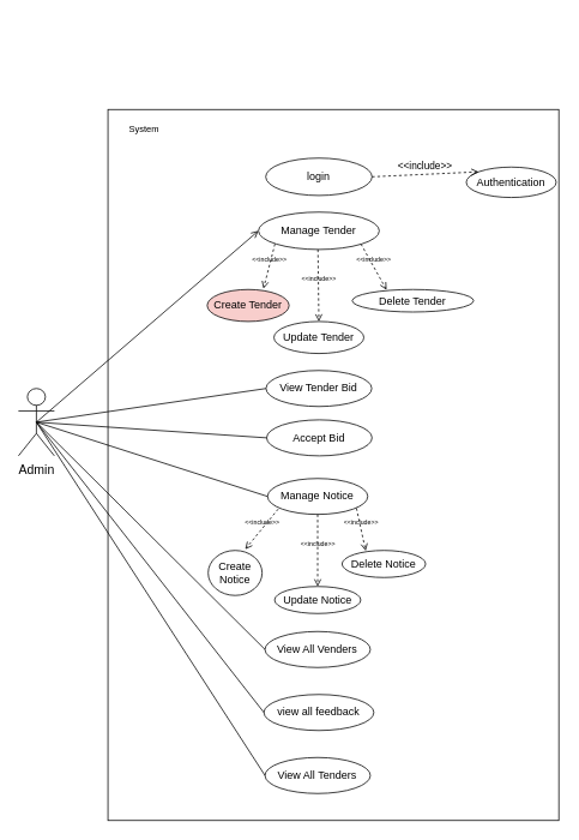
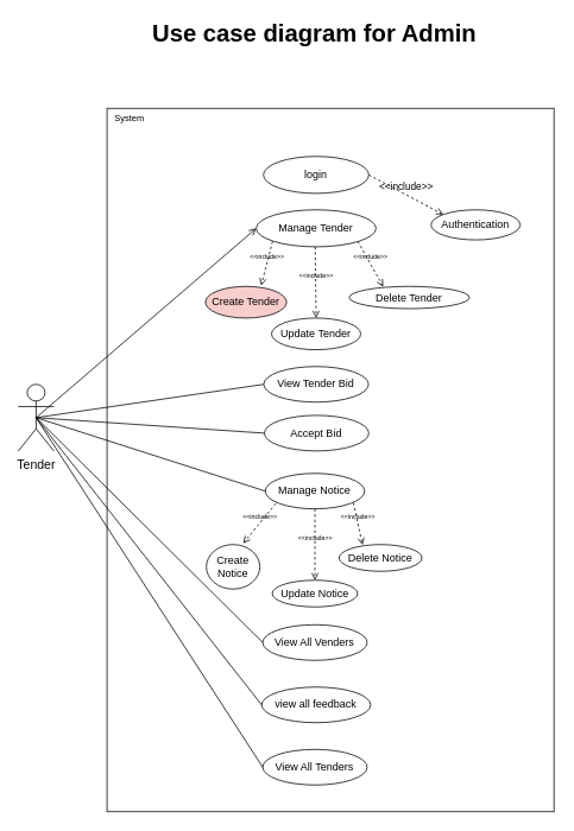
  <mxCell id="0" />
  <mxCell id="1" parent="0" />
- <mxCell id="3" value="&lt;font style=&quot;font-size: 14px;&quot;&gt;Admin&lt;/font&gt;" style="shape=umlActor;verticalLabelPosition=bottom;verticalAlign=top;html=1;outlineConnect=0;container=0;" parent="1" vertex="1"><mxGeometry x="20" y="431" width="40" height="74.85" as="geometry" /></mxCell>
+ <mxCell id="2" value="&lt;font style=&quot;font-size: 27px;&quot;&gt;&lt;b style=&quot;font-size: 27px;&quot;&gt;Use case diagram for Admin&lt;/b&gt;&lt;/font&gt;" style="text;html=1;strokeColor=none;fillColor=none;align=center;verticalAlign=middle;whiteSpace=wrap;rounded=0;container=0;fontSize=27;" parent="1" vertex="1"><mxGeometry x="95.316" y="20.997" width="515.064" height="33.643" as="geometry" /></mxCell>
+ <mxCell id="3" value="&lt;font style=&quot;font-size: 14px;&quot;&gt;Tender&lt;/font&gt;" style="shape=umlActor;verticalLabelPosition=bottom;verticalAlign=top;html=1;outlineConnect=0;container=0;" parent="1" vertex="1"><mxGeometry x="20" y="431" width="40" height="74.85" as="geometry" /></mxCell>
  <mxCell id="4" value="" style="rounded=0;whiteSpace=wrap;html=1;fillColor=none;" parent="1" vertex="1"><mxGeometry x="119.59" y="121" width="501.47" height="790" as="geometry" /></mxCell>
  <mxCell id="5" value="login" style="ellipse;whiteSpace=wrap;html=1;container=0;" parent="1" vertex="1"><mxGeometry x="295.07" y="175" width="118.24" height="41.56" as="geometry" /></mxCell>
  <mxCell id="6" value="View Tender Bid" style="ellipse;whiteSpace=wrap;html=1;container=0;" parent="1" vertex="1"><mxGeometry x="295.39" y="411" width="117.6" height="40" as="geometry" /></mxCell>
  <mxCell id="7" value="Accept Bid" style="ellipse;whiteSpace=wrap;html=1;container=0;" parent="1" vertex="1"><mxGeometry x="296.13" y="465.85" width="117.18" height="40" as="geometry" /></mxCell>
  <mxCell id="8" value="Manage Notice" style="ellipse;whiteSpace=wrap;html=1;container=0;" parent="1" vertex="1"><mxGeometry x="297.14" y="531" width="111.42" height="39.86" as="geometry" /></mxCell>
  <mxCell id="9" value="view all feedback" style="ellipse;whiteSpace=wrap;html=1;container=0;" parent="1" vertex="1"><mxGeometry x="293.06" y="771" width="122.27" height="40" as="geometry" /></mxCell>
- <mxCell id="10" value="Authentication" style="ellipse;whiteSpace=wrap;html=1;" parent="1" vertex="1"><mxGeometry x="518.14" y="185" width="100" height="33.76" as="geometry" /></mxCell>
+ <mxCell id="10" value="Authentication" style="ellipse;whiteSpace=wrap;html=1;" parent="1" vertex="1"><mxGeometry x="483.14" y="235" width="100" height="33.76" as="geometry" /></mxCell>
  <mxCell id="11" value="&amp;lt;&amp;lt;include&amp;gt;&amp;gt;" style="html=1;verticalAlign=bottom;labelBackgroundColor=none;endArrow=open;endFill=0;dashed=1;rounded=0;entryX=0;entryY=0;entryDx=0;entryDy=0;exitX=1;exitY=0.5;exitDx=0;exitDy=0;" parent="1" source="5" target="10" edge="1"><mxGeometry width="160" relative="1" as="geometry"><mxPoint x="431.5" y="185.005" as="sourcePoint" /><mxPoint x="531.561" y="251.41" as="targetPoint" /></mxGeometry></mxCell>
  <mxCell id="12" value="Manage Tender" style="ellipse;whiteSpace=wrap;html=1;container=0;" parent="1" vertex="1"><mxGeometry x="287.01" y="235" width="134.36" height="41.56" as="geometry" /></mxCell>
  <mxCell id="13" value="Create Tender" style="ellipse;whiteSpace=wrap;html=1;container=0;fillColor=#f8cecc;" parent="1" vertex="1"><mxGeometry x="230" y="321" width="91.05" height="35.56" as="geometry" /></mxCell>
  <mxCell id="14" value="Update Tender" style="ellipse;whiteSpace=wrap;html=1;container=0;" parent="1" vertex="1"><mxGeometry x="304.19" y="356.56" width="100" height="35.56" as="geometry" /></mxCell>
  <mxCell id="15" value="Delete Tender" style="ellipse;whiteSpace=wrap;html=1;container=0;" parent="1" vertex="1"><mxGeometry x="391.28" y="321" width="135" height="25" as="geometry" /></mxCell>
  <mxCell id="16" value="&lt;font style=&quot;font-size: 7px;&quot;&gt;&amp;lt;&amp;lt;include&amp;gt;&amp;gt;&lt;/font&gt;" style="html=1;verticalAlign=bottom;labelBackgroundColor=none;endArrow=open;endFill=0;dashed=1;rounded=0;entryX=0.687;entryY=-0.026;entryDx=0;entryDy=0;exitX=0;exitY=1;exitDx=0;exitDy=0;entryPerimeter=0;" parent="1" target="13" edge="1"><mxGeometry width="160" relative="1" as="geometry"><mxPoint x="305.33" y="270.378" as="sourcePoint" /><mxPoint x="412.621" y="305" as="targetPoint" /></mxGeometry></mxCell>
  <mxCell id="17" value="&lt;font style=&quot;font-size: 7px;&quot;&gt;&amp;lt;&amp;lt;include&amp;gt;&amp;gt;&lt;/font&gt;" style="html=1;verticalAlign=bottom;labelBackgroundColor=none;endArrow=open;endFill=0;dashed=1;rounded=0;entryX=0.5;entryY=0;entryDx=0;entryDy=0;exitX=0.5;exitY=1;exitDx=0;exitDy=0;" parent="1" target="14" edge="1"><mxGeometry width="160" relative="1" as="geometry"><mxPoint x="353.14" y="276.56" as="sourcePoint" /><mxPoint x="279.75" y="313.919" as="targetPoint" /></mxGeometry></mxCell>
  <mxCell id="18" value="&lt;font style=&quot;font-size: 7px;&quot;&gt;&amp;lt;&amp;lt;include&amp;gt;&amp;gt;&lt;/font&gt;" style="html=1;verticalAlign=bottom;labelBackgroundColor=none;endArrow=open;endFill=0;dashed=1;rounded=0;entryX=0.283;entryY=0.019;entryDx=0;entryDy=0;exitX=1;exitY=1;exitDx=0;exitDy=0;entryPerimeter=0;" parent="1" target="15" edge="1"><mxGeometry width="160" relative="1" as="geometry"><mxPoint x="400.95" y="270.378" as="sourcePoint" /><mxPoint x="365.24" y="315" as="targetPoint" /></mxGeometry></mxCell>
  <mxCell id="19" value="Create Notice" style="ellipse;whiteSpace=wrap;html=1;container=0;" parent="1" vertex="1"><mxGeometry x="231.05" y="610.95" width="60" height="50" as="geometry" /></mxCell>
  <mxCell id="20" value="Update Notice" style="ellipse;whiteSpace=wrap;html=1;container=0;" parent="1" vertex="1"><mxGeometry x="304.94" y="651" width="95.81" height="30" as="geometry" /></mxCell>
  <mxCell id="21" value="Delete Notice" style="ellipse;whiteSpace=wrap;html=1;container=0;" parent="1" vertex="1"><mxGeometry x="380" y="610.95" width="92.91" height="30.05" as="geometry" /></mxCell>
  <mxCell id="22" value="&lt;font style=&quot;font-size: 7px;&quot;&gt;&amp;lt;&amp;lt;include&amp;gt;&amp;gt;&lt;/font&gt;" style="html=1;verticalAlign=bottom;labelBackgroundColor=none;endArrow=open;endFill=0;dashed=1;rounded=0;entryX=0.687;entryY=-0.026;entryDx=0;entryDy=0;exitX=0;exitY=1;exitDx=0;exitDy=0;entryPerimeter=0;" parent="1" target="19" edge="1"><mxGeometry width="160" relative="1" as="geometry"><mxPoint x="308.95" y="564.937" as="sourcePoint" /><mxPoint x="411.291" y="605.49" as="targetPoint" /></mxGeometry></mxCell>
  <mxCell id="23" value="&lt;font style=&quot;font-size: 7px;&quot;&gt;&amp;lt;&amp;lt;include&amp;gt;&amp;gt;&lt;/font&gt;" style="html=1;verticalAlign=bottom;labelBackgroundColor=none;endArrow=open;endFill=0;dashed=1;rounded=0;entryX=0.5;entryY=0;entryDx=0;entryDy=0;exitX=0.5;exitY=1;exitDx=0;exitDy=0;" parent="1" source="8" target="20" edge="1"><mxGeometry width="160" relative="1" as="geometry"><mxPoint x="348.58" y="570.86" as="sourcePoint" /><mxPoint x="278.42" y="614.409" as="targetPoint" /></mxGeometry></mxCell>
  <mxCell id="24" value="&lt;font style=&quot;font-size: 7px;&quot;&gt;&amp;lt;&amp;lt;include&amp;gt;&amp;gt;&lt;/font&gt;" style="html=1;verticalAlign=bottom;labelBackgroundColor=none;endArrow=open;endFill=0;dashed=1;rounded=0;entryX=0.283;entryY=0.019;entryDx=0;entryDy=0;exitX=0.887;exitY=0.829;exitDx=0;exitDy=0;entryPerimeter=0;exitPerimeter=0;" parent="1" source="8" target="21" edge="1"><mxGeometry width="160" relative="1" as="geometry"><mxPoint x="393.705" y="563.287" as="sourcePoint" /><mxPoint x="363.91" y="615.49" as="targetPoint" /></mxGeometry></mxCell>
  <mxCell id="25" value="View All Venders" style="ellipse;whiteSpace=wrap;html=1;container=0;" parent="1" vertex="1"><mxGeometry x="294.26" y="701" width="117.18" height="40" as="geometry" /></mxCell>
  <mxCell id="26" value="View All Tenders" style="ellipse;whiteSpace=wrap;html=1;container=0;" parent="1" vertex="1"><mxGeometry x="294.26" y="841" width="117.18" height="40" as="geometry" /></mxCell>
  <mxCell id="27" style="rounded=0;orthogonalLoop=1;jettySize=auto;html=1;exitX=0.5;exitY=0.5;exitDx=0;exitDy=0;exitPerimeter=0;fontSize=14;endArrow=open;endFill=0;entryX=0;entryY=0.5;entryDx=0;entryDy=0;" parent="1" source="3" target="12" edge="1"><mxGeometry relative="1" as="geometry"><mxPoint x="305.07" y="205.78" as="targetPoint" /><mxPoint x="50" y="478.425" as="sourcePoint" /></mxGeometry></mxCell>
  <mxCell id="28" style="rounded=0;orthogonalLoop=1;jettySize=auto;html=1;exitX=0.5;exitY=0.5;exitDx=0;exitDy=0;exitPerimeter=0;fontSize=14;endArrow=none;endFill=0;entryX=0;entryY=0.5;entryDx=0;entryDy=0;" parent="1" source="3" target="6" edge="1"><mxGeometry relative="1" as="geometry"><mxPoint x="298.13" y="265.78" as="targetPoint" /><mxPoint x="50" y="478.425" as="sourcePoint" /></mxGeometry></mxCell>
  <mxCell id="29" style="rounded=0;orthogonalLoop=1;jettySize=auto;html=1;exitX=0.5;exitY=0.5;exitDx=0;exitDy=0;exitPerimeter=0;fontSize=14;endArrow=none;endFill=0;entryX=0;entryY=0.5;entryDx=0;entryDy=0;" parent="1" source="3" target="7" edge="1"><mxGeometry relative="1" as="geometry"><mxPoint x="302.4" y="410.16" as="targetPoint" /><mxPoint x="50" y="478.425" as="sourcePoint" /></mxGeometry></mxCell>
  <mxCell id="30" style="rounded=0;orthogonalLoop=1;jettySize=auto;html=1;exitX=0.5;exitY=0.5;exitDx=0;exitDy=0;exitPerimeter=0;fontSize=14;endArrow=none;endFill=0;entryX=0;entryY=0.5;entryDx=0;entryDy=0;" parent="1" source="3" target="8" edge="1"><mxGeometry relative="1" as="geometry"><mxPoint x="304.54" y="475" as="targetPoint" /><mxPoint x="50" y="478.425" as="sourcePoint" /></mxGeometry></mxCell>
  <mxCell id="31" style="rounded=0;orthogonalLoop=1;jettySize=auto;html=1;exitX=0.5;exitY=0.5;exitDx=0;exitDy=0;exitPerimeter=0;fontSize=14;endArrow=none;endFill=0;entryX=0;entryY=0.5;entryDx=0;entryDy=0;" parent="1" source="3" target="25" edge="1"><mxGeometry relative="1" as="geometry"><mxPoint x="307.42" y="534.93" as="targetPoint" /><mxPoint x="50" y="478.425" as="sourcePoint" /></mxGeometry></mxCell>
  <mxCell id="32" style="rounded=0;orthogonalLoop=1;jettySize=auto;html=1;exitX=0.5;exitY=0.5;exitDx=0;exitDy=0;exitPerimeter=0;fontSize=14;endArrow=none;endFill=0;entryX=0;entryY=0.5;entryDx=0;entryDy=0;" parent="1" source="3" target="9" edge="1"><mxGeometry relative="1" as="geometry"><mxPoint x="304.26" y="731" as="targetPoint" /><mxPoint x="50" y="478.425" as="sourcePoint" /></mxGeometry></mxCell>
  <mxCell id="33" style="rounded=0;orthogonalLoop=1;jettySize=auto;html=1;exitX=0.5;exitY=0.5;exitDx=0;exitDy=0;exitPerimeter=0;fontSize=14;endArrow=none;endFill=0;entryX=0;entryY=0.5;entryDx=0;entryDy=0;" parent="1" source="3" target="26" edge="1"><mxGeometry relative="1" as="geometry"><mxPoint x="303.06" y="801" as="targetPoint" /><mxPoint x="60" y="488.425" as="sourcePoint" /></mxGeometry></mxCell>
- <mxCell id="34" value="&lt;font style=&quot;font-size: 10px;&quot;&gt;System&lt;/font&gt;" style="text;html=1;strokeColor=none;fillColor=none;align=center;verticalAlign=middle;whiteSpace=wrap;rounded=0;fontSize=14;" parent="1" vertex="1"><mxGeometry x="134.59" y="131" width="50.41" height="20" as="geometry" /></mxCell>
+ <mxCell id="34" value="&lt;font style=&quot;font-size: 10px;&quot;&gt;System&lt;/font&gt;" style="text;html=1;strokeColor=none;fillColor=none;align=center;verticalAlign=middle;whiteSpace=wrap;rounded=0;fontSize=14;" parent="1" vertex="1"><mxGeometry x="119.59" y="121" width="50.41" height="20" as="geometry" /></mxCell>
